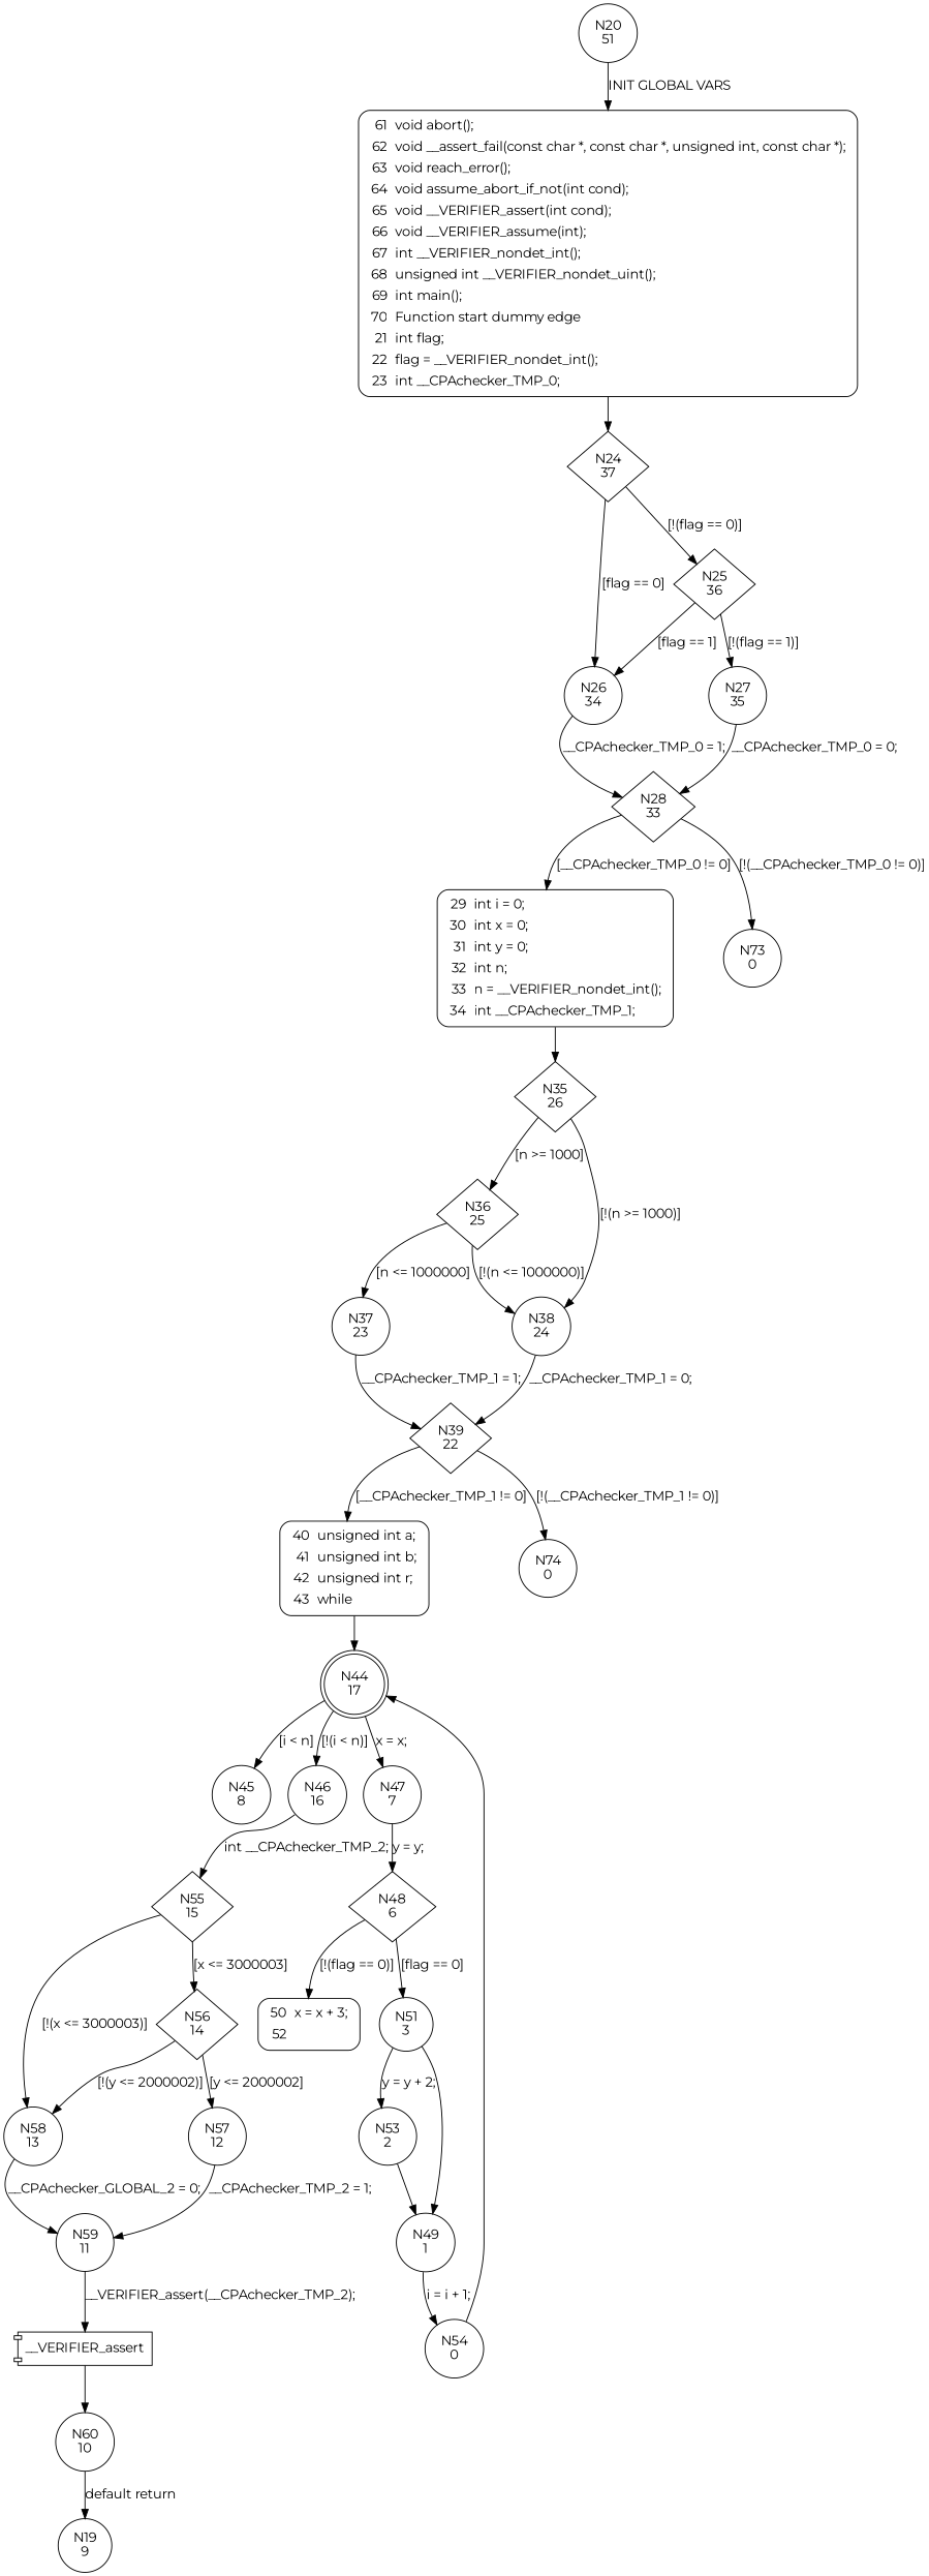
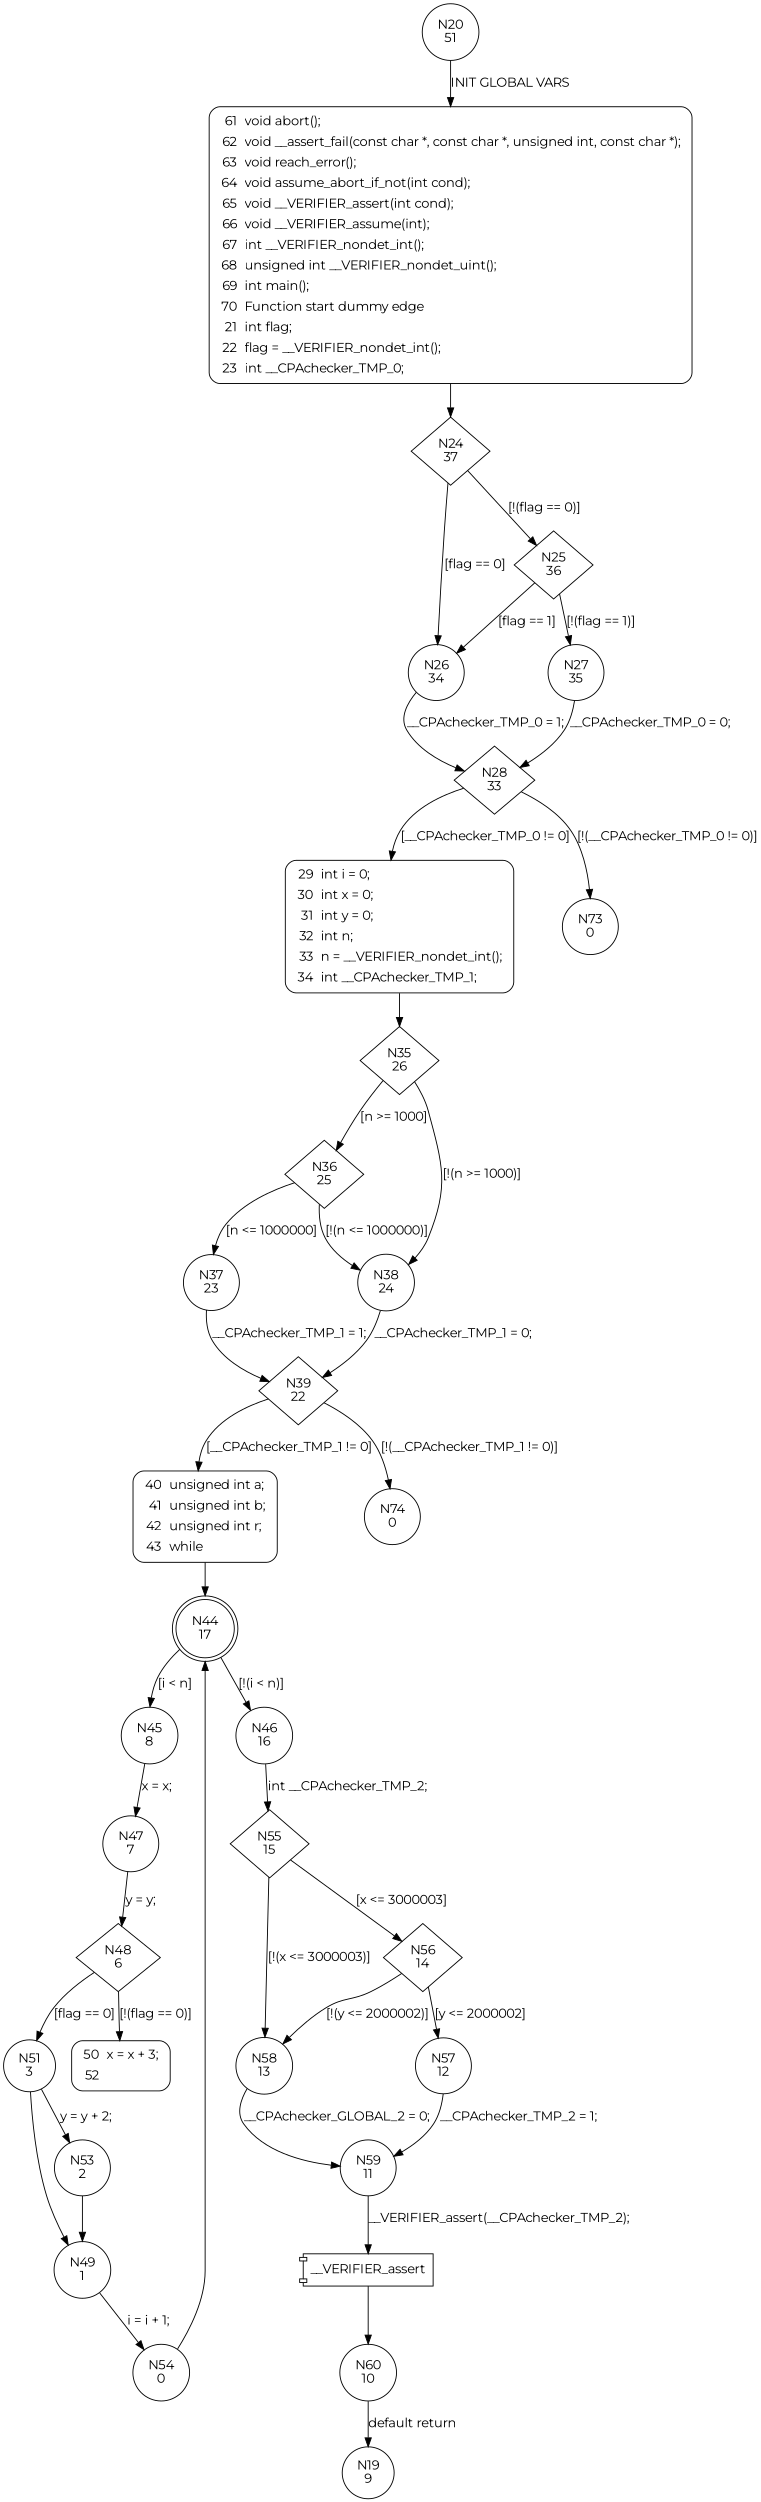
  digraph {
    fontname=Montserrat
    node [fontname=Montserrat shape=circle]
    edge [fontname=Montserrat]
    n1 [label="N20\n51"]
    n2 [fillcolor=white label=<<table border="0" cellborder="0" cellpadding="3" bgcolor="white"><tr><td align="right">61</td><td align="left">void abort();</td></tr><tr><td align="right">62</td><td align="left">void __assert_fail(const char *, const char *, unsigned int, const char *);</td></tr><tr><td align="right">63</td><td align="left">void reach_error();</td></tr><tr><td align="right">64</td><td align="left">void assume_abort_if_not(int cond);</td></tr><tr><td align="right">65</td><td align="left">void __VERIFIER_assert(int cond);</td></tr><tr><td align="right">66</td><td align="left">void __VERIFIER_assume(int);</td></tr><tr><td align="right">67</td><td align="left">int __VERIFIER_nondet_int();</td></tr><tr><td align="right">68</td><td align="left">unsigned int __VERIFIER_nondet_uint();</td></tr><tr><td align="right">69</td><td align="left">int main();</td></tr><tr><td align="right">70</td><td align="left">Function start dummy edge</td></tr><tr><td align="right">21</td><td align="left">int flag;</td></tr><tr><td align="right">22</td><td align="left">flag = __VERIFIER_nondet_int();</td></tr><tr><td align="right">23</td><td align="left">int __CPAchecker_TMP_0;</td></tr></table>> penwidth=1 shape=Mrecord style="filled,bold"]
    n3 [label="N24\n37" shape=diamond]
    n4 [label="N26\n34"]
    n5 [label="N25\n36" shape=diamond]
    n6 [label="N28\n33" shape=diamond]
    n7 [label="N27\n35"]
    n8 [fillcolor=white label=<<table border="0" cellborder="0" cellpadding="3" bgcolor="white"><tr><td align="right">29</td><td align="left">int i = 0;</td></tr><tr><td align="right">30</td><td align="left">int x = 0;</td></tr><tr><td align="right">31</td><td align="left">int y = 0;</td></tr><tr><td align="right">32</td><td align="left">int n;</td></tr><tr><td align="right">33</td><td align="left">n = __VERIFIER_nondet_int();</td></tr><tr><td align="right">34</td><td align="left">int __CPAchecker_TMP_1;</td></tr></table>> penwidth=1 shape=Mrecord style="filled,bold"]
    n9 [label="N73\n0"]
    n10 [label="N35\n26" shape=diamond]
    n11 [label="N36\n25" shape=diamond]
    n12 [label="N38\n24"]
    n13 [label="N37\n23"]
    n14 [label="N39\n22" shape=diamond]
    n15 [fillcolor=white label=<<table border="0" cellborder="0" cellpadding="3" bgcolor="white"><tr><td align="right">40</td><td align="left">unsigned int a;</td></tr><tr><td align="right">41</td><td align="left">unsigned int b;</td></tr><tr><td align="right">42</td><td align="left">unsigned int r;</td></tr><tr><td align="right">43</td><td align="left">while</td></tr></table>> penwidth=1 shape=Mrecord style="filled,bold"]
    n16 [label="N74\n0"]
    n17 [label="N44\n17" shape=doublecircle]
    n18 [label="N45\n8"]
    n19 [label="N46\n16"]
    n20 [label="N47\n7"]
    n21 [label="N55\n15" shape=diamond]
    n22 [label="N48\n6" shape=diamond]
    n23 [label="N56\n14" shape=diamond]
    n24 [label="N58\n13"]
    n25 [label="N57\n12"]
    n26 [label="N59\n11"]
    n27 [label=__VERIFIER_assert shape=component]
    n28 [label="N60\n10"]
    n29 [label="N19\n9"]
    n30 [label="N51\n3"]
    n31 [fillcolor=white label=<<table border="0" cellborder="0" cellpadding="3" bgcolor="white"><tr><td align="right">50</td><td align="left">x = x + 3;</td></tr><tr><td align="right">52</td><td align="left"></td></tr></table>> penwidth=1 shape=Mrecord style="filled,bold"]
    n32 [label="N53\n2"]
    n33 [label="N49\n1"]
    n34 [label="N54\n0"]
    n1 -> n2 [label="INIT GLOBAL VARS"]
    n2 -> n3
    n3 -> n4 [label="[flag == 0]"]
    n3 -> n5 [label="[!(flag == 0)]"]
    n4 -> n6 [label="__CPAchecker_TMP_0 = 1;"]
    n5 -> n4 [label="[flag == 1]"]
    n5 -> n7 [label="[!(flag == 1)]"]
    n6 -> n8 [label="[__CPAchecker_TMP_0 != 0]"]
    n6 -> n9 [label="[!(__CPAchecker_TMP_0 != 0)]"]
    n7 -> n6 [label="__CPAchecker_TMP_0 = 0;"]
    n8 -> n10
    n10 -> n11 [label="[n >= 1000]"]
    n10 -> n12 [label="[!(n >= 1000)]"]
    n11 -> n12 [label="[!(n <= 1000000)]"]
    n11 -> n13 [label="[n <= 1000000]"]
    n12 -> n14 [label="__CPAchecker_TMP_1 = 0;"]
    n13 -> n14 [label="__CPAchecker_TMP_1 = 1;"]
    n14 -> n15 [label="[__CPAchecker_TMP_1 != 0]"]
    n14 -> n16 [label="[!(__CPAchecker_TMP_1 != 0)]"]
    n15 -> n17
    n17 -> n18 [label="[i < n]"]
    n17 -> n19 [label="[!(i < n)]"]
-   n17 -> n20 [label="x = x;"]
+   n18 -> n20 [label="x = x;"]
    n19 -> n21 [label="int __CPAchecker_TMP_2;"]
    n20 -> n22 [label="y = y;"]
    n21 -> n23 [label="[x <= 3000003]"]
    n21 -> n24 [label="[!(x <= 3000003)]"]
    n22 -> n30 [label="[flag == 0]"]
    n22 -> n31 [label="[!(flag == 0)]"]
    n23 -> n24 [label="[!(y <= 2000002)]"]
    n23 -> n25 [label="[y <= 2000002]"]
    n24 -> n26 [label="__CPAchecker_GLOBAL_2 = 0;"]
    n25 -> n26 [label="__CPAchecker_TMP_2 = 1;"]
    n26 -> n27 [label="__VERIFIER_assert(__CPAchecker_TMP_2);"]
    n27 -> n28
    n28 -> n29 [label="default return"]
    n30 -> n32 [label="y = y + 2;"]
    n30 -> n33
    n32 -> n33
    n33 -> n34 [label="i = i + 1;"]
    n34 -> n17
  }
